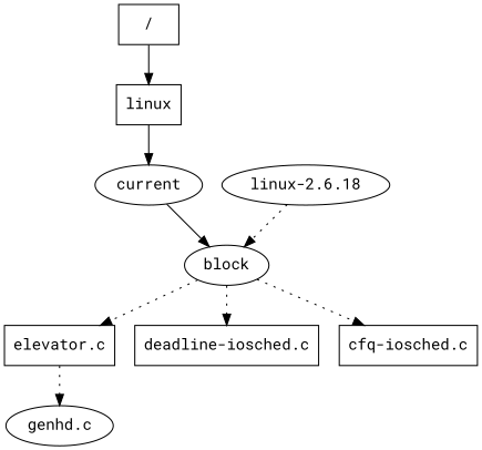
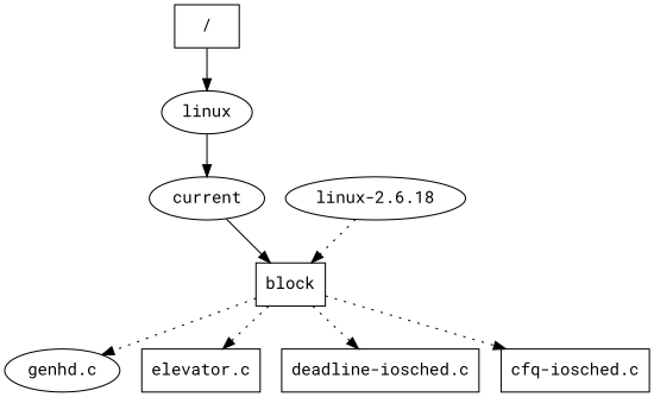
  digraph {
    fontname="Roboto Mono"
    node [fontname="Roboto Mono"]
    edge [fontname="Roboto Mono" style=dotted]
    n1 [label="/" shape=box]
-   n2 [label=linux shape=box]
+   n2 [label=linux]
    n3 [label=current]
    n4 [label="genhd.c" shape=ellipse]
-   n5 [label=block]
+   n5 [label=block shape=box]
    n6 [label="elevator.c" shape=box]
    n7 [label="deadline-iosched.c" shape=box]
    n8 [label="cfq-iosched.c" shape=box]
    n9 [label="linux-2.6.18"]
    n1 -> n2 [style=""]
    n2 -> n3 [style=""]
    n3 -> n5 [style=""]
-   n6 -> n4
+   n5 -> n4
    n5 -> n6
    n5 -> n7
    n5 -> n8
    n9 -> n5
  }
